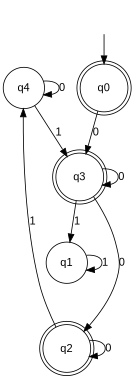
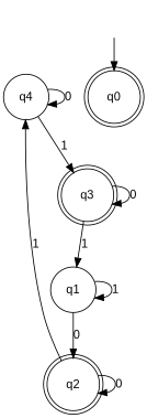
  digraph {
    fontname="Liberation Sans"
    node [fontname="Liberation Sans" shape=doublecircle]
    edge [fontname="Liberation Sans"]
    n1 [label=<<TABLE BORDER="0" CELLBORDER="0" CELLSPACING="0"><TR><TD>q4</TD></TR></TABLE>> shape=circle]
    n2 [label=<<TABLE BORDER="0" CELLBORDER="0" CELLSPACING="0"><TR><TD>q3</TD></TR></TABLE>>]
    n3 [label=<<TABLE BORDER="0" CELLBORDER="0" CELLSPACING="0"><TR><TD>q2</TD></TR></TABLE>>]
    n4 [label=<<TABLE BORDER="0" CELLBORDER="0" CELLSPACING="0"><TR><TD>q1</TD></TR></TABLE>> shape=circle]
    n5 [label=<<TABLE BORDER="0" CELLBORDER="0" CELLSPACING="0"><TR><TD>q0</TD></TR></TABLE>>]
    n6 [label=<<TABLE BORDER="0" CELLBORDER="" CELLSPACING="0"><TR><TD>_nil</TD></TR></TABLE>> style=invis shape=""]
    n1 -> n1 [label=0]
    n1 -> n2 [label=1]
    n2 -> n2 [label=0]
    n2 -> n4 [label=1]
    n3 -> n1 [label=1]
    n3 -> n3 [label=0]
-   n2 -> n3 [label=0]
+   n4 -> n3 [label=0]
    n4 -> n4 [label=1]
-   n5 -> n2 [label=0]
    n6 -> n5
  }
